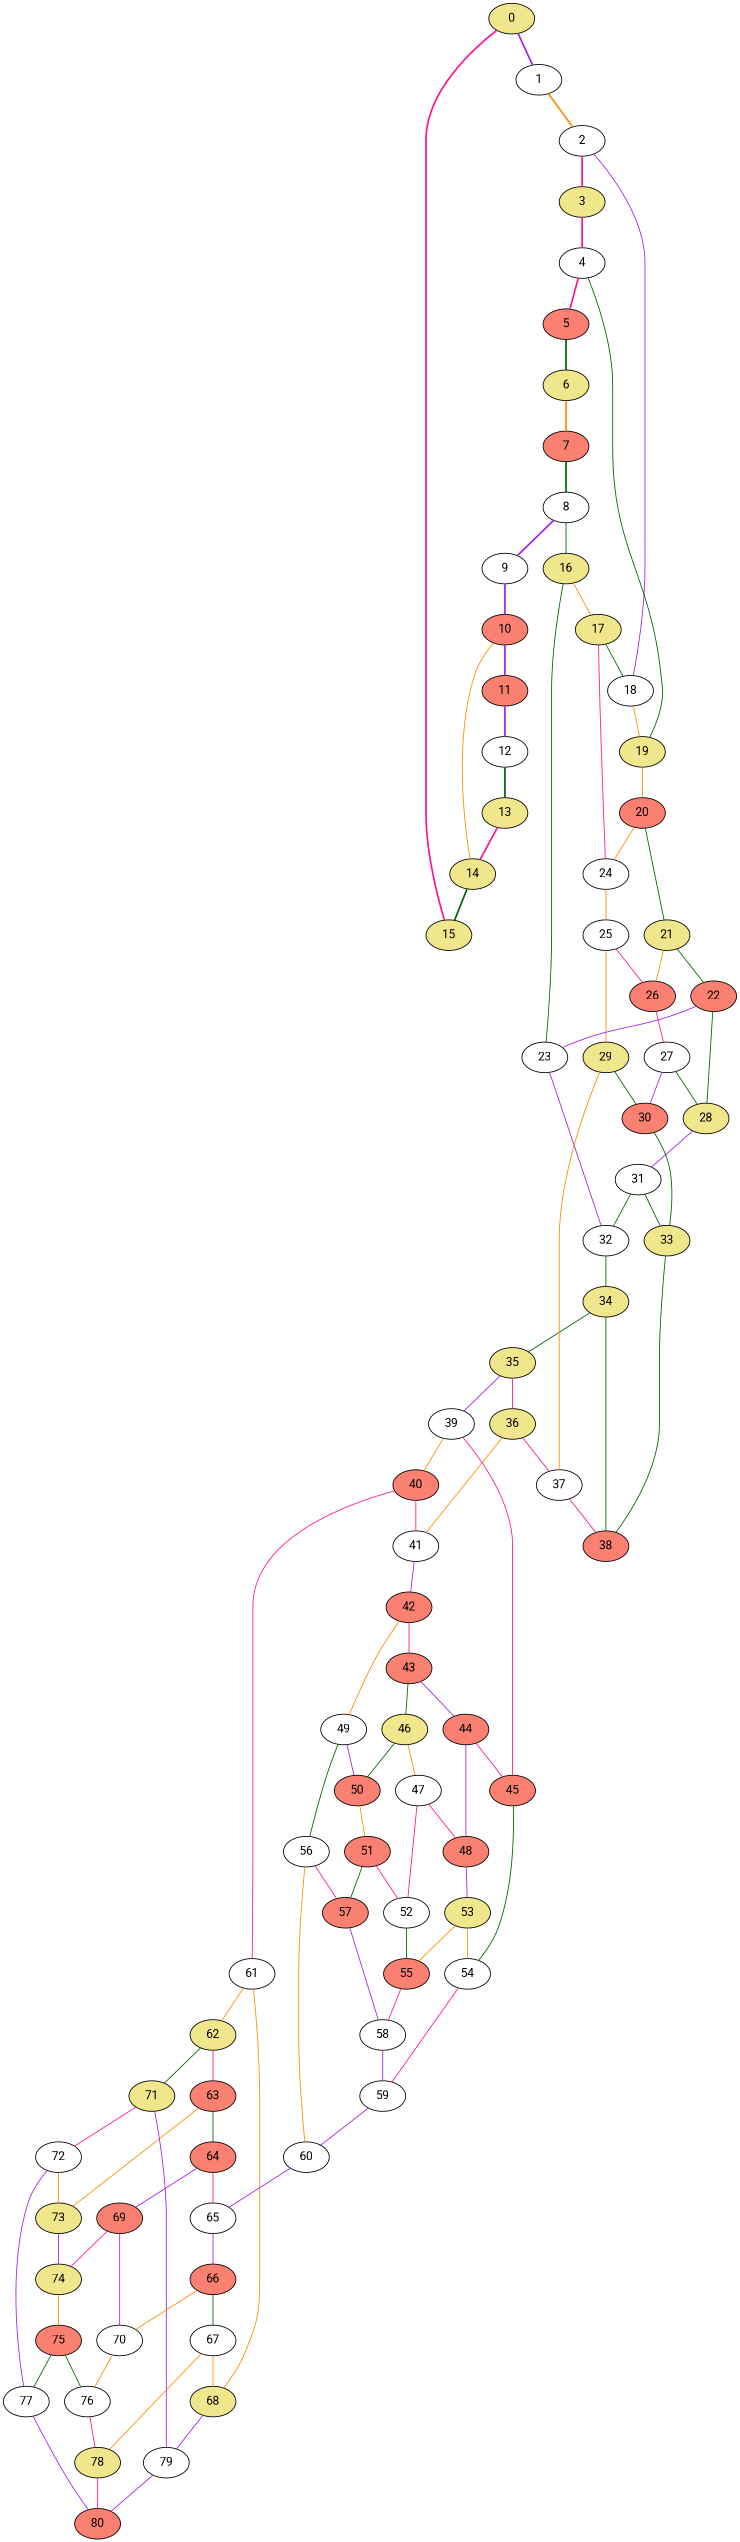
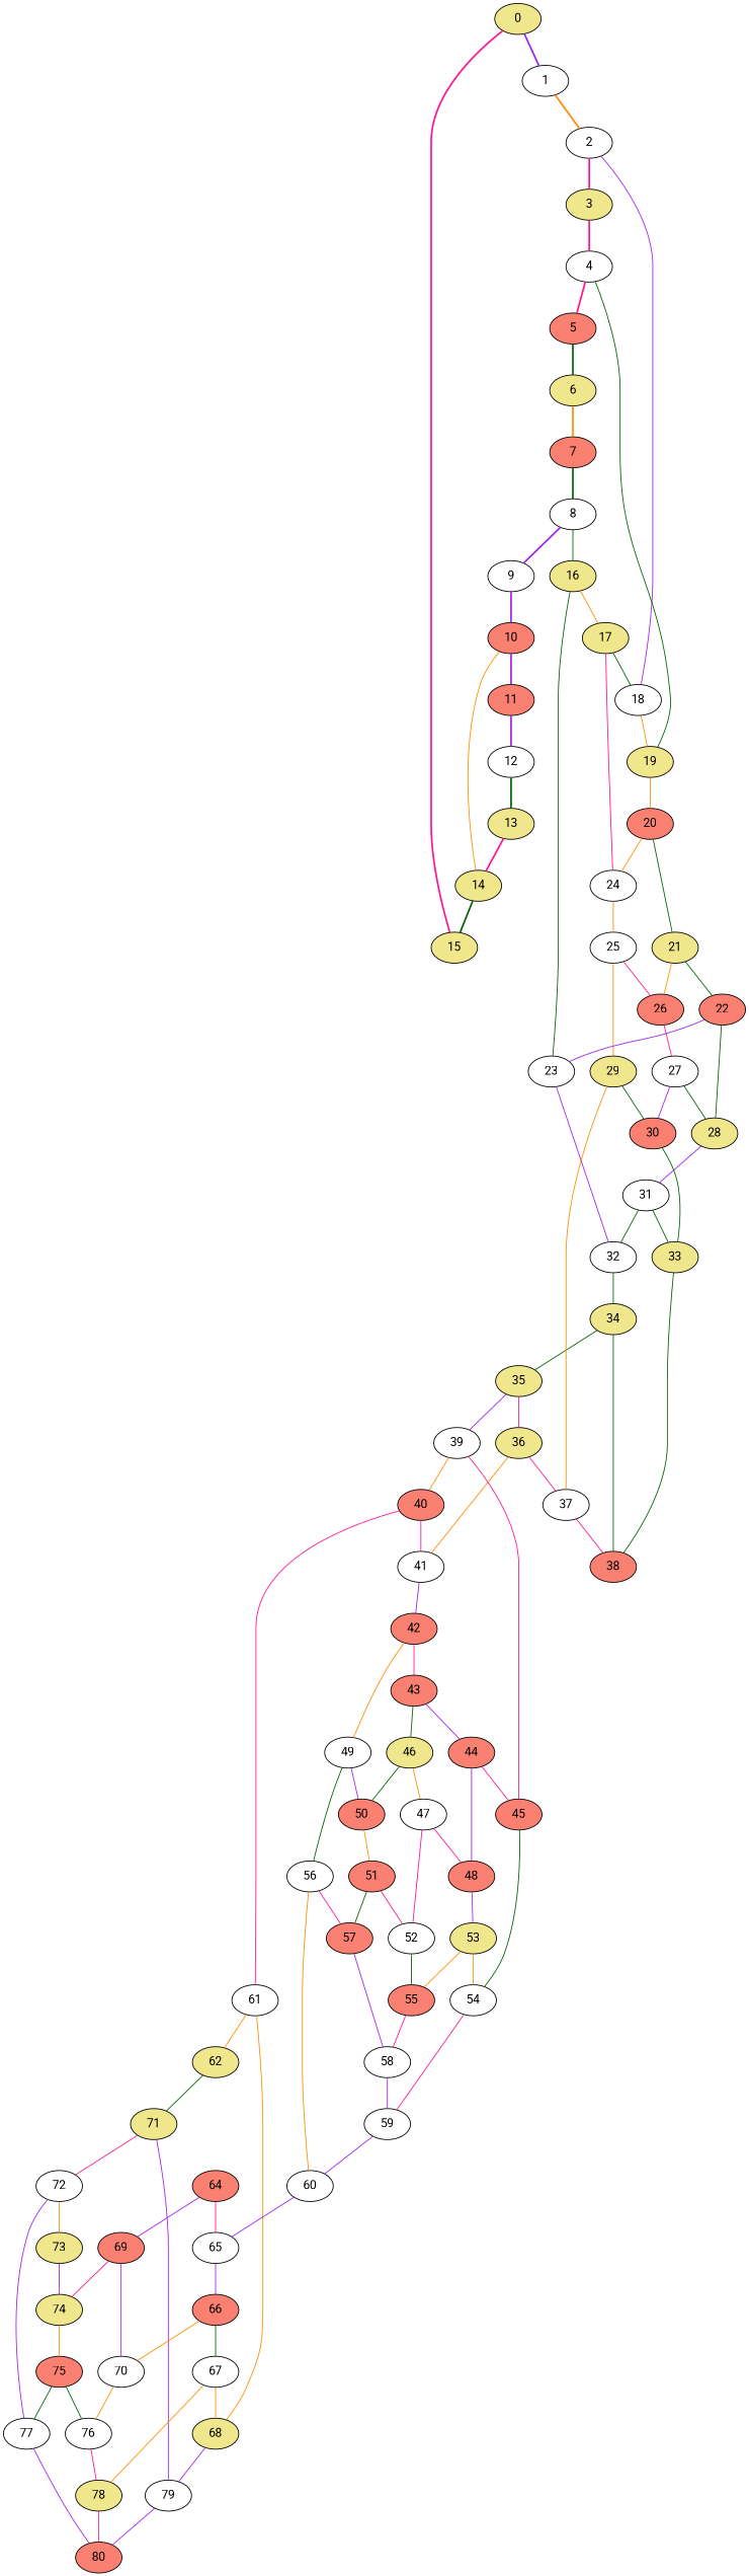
  graph {
    fontname=Roboto
    node [fillcolor=white fontname=Roboto style=filled]
    edge [color=darkgreen fontname=Roboto]
    0 [fillcolor=khaki]
    1
    15 [fillcolor=khaki]
    2
    3 [fillcolor=khaki]
    18
    4
    19 [fillcolor=khaki]
    5 [fillcolor=salmon]
    20 [fillcolor=salmon]
    6 [fillcolor=khaki]
    7 [fillcolor=salmon]
    24
    21 [fillcolor=khaki]
    8
    9
    16 [fillcolor=khaki]
    10 [fillcolor=salmon]
    17 [fillcolor=khaki]
    23
    11 [fillcolor=salmon]
    14 [fillcolor=khaki]
    32
    12
    13 [fillcolor=khaki]
    25
    34 [fillcolor=khaki]
    26 [fillcolor=salmon]
    29 [fillcolor=khaki]
    22 [fillcolor=salmon]
    28 [fillcolor=khaki]
    27
    31
    30 [fillcolor=salmon]
    33 [fillcolor=khaki]
    38 [fillcolor=salmon]
    35 [fillcolor=khaki]
    37
    36 [fillcolor=khaki]
    39
    41
    40 [fillcolor=salmon]
    45 [fillcolor=salmon]
    42 [fillcolor=salmon]
    61
    54
    43 [fillcolor=salmon]
    49
    62 [fillcolor=khaki]
    68 [fillcolor=khaki]
    59
-   63 [fillcolor=salmon]
    71 [fillcolor=khaki]
    79
    44 [fillcolor=salmon]
    46 [fillcolor=khaki]
    50 [fillcolor=salmon]
    56
    48 [fillcolor=salmon]
    47
    51 [fillcolor=salmon]
    57 [fillcolor=salmon]
    60
    53 [fillcolor=khaki]
    52
    55 [fillcolor=salmon]
    58
    65
    66 [fillcolor=salmon]
    70
    67
    64 [fillcolor=salmon]
    73 [fillcolor=khaki]
    72
    80 [fillcolor=salmon]
    69 [fillcolor=salmon]
    74 [fillcolor=khaki]
    77
    75 [fillcolor=salmon]
    76
    78 [fillcolor=khaki]
    0 -- 1 [color=purple style=bold]
    0 -- 15 [color=deeppink style=bold]
    1 -- 2 [color=darkorange style=bold]
    2 -- 3 [color=deeppink style=bold]
    2 -- 18 [color=purple]
    3 -- 4 [color=deeppink style=bold]
    18 -- 19 [color=darkorange]
    4 -- 19
    4 -- 5 [color=deeppink style=bold]
    19 -- 20 [color=darkorange]
    5 -- 6 [style=bold]
    20 -- 24 [color=darkorange]
    20 -- 21
    6 -- 7 [color=darkorange style=bold]
    7 -- 8 [style=bold]
    24 -- 25 [color=darkorange]
    21 -- 26 [color=darkorange]
    21 -- 22
    8 -- 9 [color=purple style=bold]
    8 -- 16
    9 -- 10 [color=purple style=bold]
    16 -- 17 [color=darkorange]
    16 -- 23
    10 -- 11 [color=purple style=bold]
    10 -- 14 [color=darkorange]
    17 -- 18
    17 -- 24 [color=deeppink]
    23 -- 32 [color=purple]
    11 -- 12 [color=purple style=bold]
    14 -- 15 [style=bold]
    32 -- 34
    12 -- 13 [style=bold]
    13 -- 14 [color=deeppink style=bold]
    25 -- 26 [color=deeppink]
    25 -- 29 [color=darkorange]
    34 -- 38
    34 -- 35
    26 -- 27 [color=deeppink]
    29 -- 30
    29 -- 37 [color=darkorange]
    22 -- 23 [color=purple]
    22 -- 28
    28 -- 31 [color=purple]
    27 -- 28
    27 -- 30 [color=purple]
    31 -- 32
    31 -- 33
    30 -- 33
    33 -- 38
    35 -- 36 [color=deeppink]
    35 -- 39 [color=purple]
    37 -- 38 [color=deeppink]
    36 -- 37 [color=deeppink]
    36 -- 41 [color=darkorange]
    39 -- 40 [color=darkorange]
    39 -- 45 [color=deeppink]
    41 -- 42 [color=purple]
    40 -- 41 [color=deeppink]
    40 -- 61 [color=deeppink]
    45 -- 54
    42 -- 43 [color=deeppink]
    42 -- 49 [color=darkorange]
    61 -- 62 [color=darkorange]
    61 -- 68 [color=darkorange]
    54 -- 59 [color=deeppink]
    43 -- 44 [color=purple]
    43 -- 46
    49 -- 50 [color=purple]
    49 -- 56
-   62 -- 63 [color=deeppink]
    62 -- 71
    68 -- 79 [color=purple]
    59 -- 60 [color=purple]
-   63 -- 64
-   63 -- 73 [color=darkorange]
    71 -- 79 [color=purple]
    71 -- 72 [color=deeppink]
    79 -- 80 [color=purple]
    44 -- 45 [color=deeppink]
    44 -- 48 [color=purple]
    46 -- 50
    46 -- 47 [color=darkorange]
    50 -- 51 [color=darkorange]
    56 -- 57 [color=deeppink]
    56 -- 60 [color=darkorange]
    48 -- 53 [color=purple]
    47 -- 48 [color=deeppink]
    47 -- 52 [color=deeppink]
    51 -- 57
    51 -- 52 [color=deeppink]
    57 -- 58 [color=purple]
    60 -- 65 [color=purple]
    53 -- 54 [color=darkorange]
    53 -- 55 [color=darkorange]
    52 -- 55
    55 -- 58 [color=deeppink]
    58 -- 59 [color=purple]
    65 -- 66 [color=purple]
    66 -- 70 [color=darkorange]
    66 -- 67
    70 -- 76 [color=darkorange]
    67 -- 68 [color=darkorange]
    67 -- 78 [color=darkorange]
    64 -- 65 [color=deeppink]
    64 -- 69 [color=purple]
    73 -- 74 [color=purple]
    72 -- 73 [color=darkorange]
    72 -- 77 [color=purple]
    69 -- 70 [color=purple]
    69 -- 74 [color=deeppink]
    74 -- 75 [color=darkorange]
    77 -- 80 [color=purple]
    75 -- 77
    75 -- 76
    76 -- 78 [color=deeppink]
    78 -- 80 [color=deeppink]
  }
